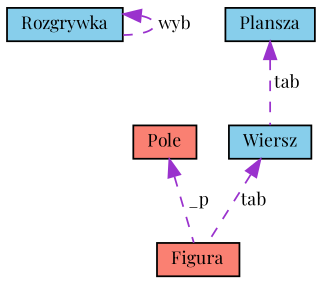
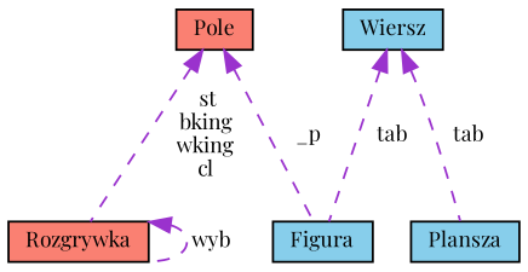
  digraph {
    fontname="Playfair Display"
    node [color=black fillcolor=skyblue fontname="Playfair Display" fontsize=10 shape=record style=filled]
    edge [color=darkorchid3 dir=back fontname="Playfair Display" fontsize=10 labelfontname=Helvetica labelfontsize=10 style=dashed]
-   n1 [fontcolor=black height=0.2 label=Rozgrywka width=0.4]
+   n1 [fillcolor=salmon fontcolor=black height=0.2 label=Rozgrywka width=0.4]
    n2 [fillcolor=salmon height=0.2 label=Pole width=0.4]
-   n3 [fillcolor=salmon height=0.2 label=Figura width=0.4]
+   n3 [height=0.2 label=Figura width=0.4]
    n4 [height=0.2 label=Plansza width=0.4]
    n5 [height=0.2 label=Wiersz width=0.4]
    n1 -> n1 [label=" wyb"]
+   n2 -> n1 [label=" st\nbking\nwking\ncl"]
    n2 -> n3 [label=" _p"]
    n5 -> n3 [label=" tab"]
-   n4 -> n5 [label=" tab"]
+   n5 -> n4 [label=" tab"]
  }
